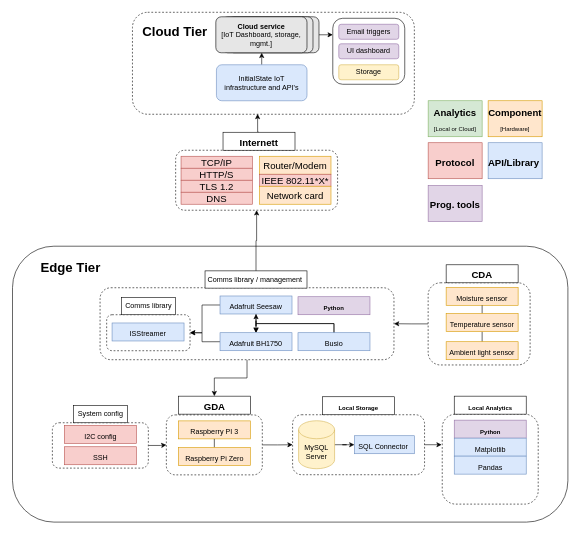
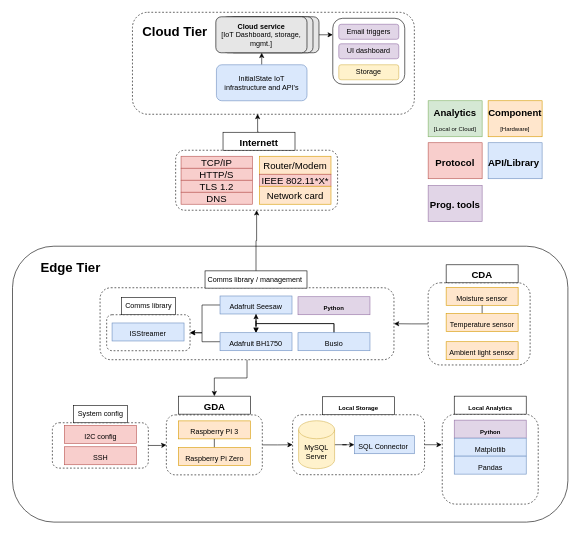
  <mxCell id="0" />
  <mxCell id="1" parent="0" />
  <mxCell id="2" value="" style="rounded=1;whiteSpace=wrap;html=1;fillColor=#FFFFFF;strokeColor=#000000;" parent="1" vertex="1"><mxGeometry x="20" y="410" width="926" height="460" as="geometry" /></mxCell>
  <mxCell id="3" value="" style="rounded=1;whiteSpace=wrap;html=1;dashed=1;fontSize=16;" parent="1" vertex="1"><mxGeometry x="292" y="250" width="270" height="100" as="geometry" /></mxCell>
  <mxCell id="4" value="" style="rounded=1;whiteSpace=wrap;html=1;fontSize=16;dashed=1;" parent="1" vertex="1"><mxGeometry x="487" y="691" width="220" height="100" as="geometry" /></mxCell>
  <mxCell id="5" style="edgeStyle=orthogonalEdgeStyle;rounded=0;orthogonalLoop=1;jettySize=auto;html=1;exitX=1;exitY=0.5;exitDx=0;exitDy=0;entryX=0;entryY=0.5;entryDx=0;entryDy=0;" edge="1" parent="1" source="6" target="4"><mxGeometry relative="1" as="geometry" /></mxCell>
  <mxCell id="6" value="" style="rounded=1;whiteSpace=wrap;html=1;dashed=1;fontSize=16;" parent="1" vertex="1"><mxGeometry x="276.5" y="691.25" width="160" height="100" as="geometry" /></mxCell>
  <mxCell id="7" value="&lt;font size=&quot;1&quot;&gt;&lt;b style=&quot;font-size: 16px&quot;&gt;GDA&lt;/b&gt;&lt;/font&gt;" style="rounded=0;whiteSpace=wrap;html=1;fontSize=21;" parent="1" vertex="1"><mxGeometry x="296.5" y="660" width="120" height="30" as="geometry" /></mxCell>
  <mxCell id="8" style="edgeStyle=orthogonalEdgeStyle;rounded=0;orthogonalLoop=1;jettySize=auto;html=1;entryX=1;entryY=0.5;entryDx=0;entryDy=0;" edge="1" parent="1" source="9" target="11"><mxGeometry relative="1" as="geometry" /></mxCell>
  <mxCell id="9" value="" style="rounded=1;whiteSpace=wrap;html=1;dashed=1;fontSize=16;" parent="1" vertex="1"><mxGeometry x="713" y="471" width="170" height="137" as="geometry" /></mxCell>
  <mxCell id="10" style="edgeStyle=orthogonalEdgeStyle;rounded=0;orthogonalLoop=1;jettySize=auto;html=1;entryX=0.5;entryY=0;entryDx=0;entryDy=0;" edge="1" parent="1" source="11" target="7"><mxGeometry relative="1" as="geometry" /></mxCell>
  <mxCell id="11" value="" style="rounded=1;whiteSpace=wrap;html=1;dashed=1;fontSize=16;" parent="1" vertex="1"><mxGeometry x="166" y="479.25" width="490" height="120" as="geometry" /></mxCell>
  <mxCell id="12" value="&lt;b&gt;&lt;font style=&quot;font-size: 22px&quot;&gt;Edge Tier&lt;/font&gt;&lt;/b&gt;" style="rounded=0;whiteSpace=wrap;html=1;strokeColor=#FFFFFF;fillColor=#FFFFFF;" parent="1" vertex="1"><mxGeometry x="57" y="421" width="120" height="50" as="geometry" /></mxCell>
  <mxCell id="13" value="" style="rounded=1;whiteSpace=wrap;html=1;fillColor=#FFFFFF;strokeColor=#000000;dashed=1;" parent="1" vertex="1"><mxGeometry x="220" y="20" width="470" height="170" as="geometry" /></mxCell>
  <mxCell id="14" style="edgeStyle=orthogonalEdgeStyle;rounded=0;orthogonalLoop=1;jettySize=auto;html=1;exitX=1;exitY=0.5;exitDx=0;exitDy=0;exitPerimeter=0;fontSize=16;" parent="1" source="15" target="24" edge="1"><mxGeometry relative="1" as="geometry" /></mxCell>
  <mxCell id="15" value="MySQL&lt;br&gt;Server" style="shape=cylinder3;whiteSpace=wrap;html=1;boundedLbl=1;backgroundOutline=1;size=15;fillColor=#fff2cc;strokeColor=#d6b656;" parent="1" vertex="1"><mxGeometry x="497" y="701" width="60" height="80" as="geometry" /></mxCell>
  <mxCell id="16" style="edgeStyle=orthogonalEdgeStyle;rounded=0;orthogonalLoop=1;jettySize=auto;html=1;exitX=1;exitY=0.5;exitDx=0;exitDy=0;entryX=0;entryY=0.25;entryDx=0;entryDy=0;fontSize=12;" parent="1" source="17" target="62" edge="1"><mxGeometry relative="1" as="geometry" /></mxCell>
  <mxCell id="17" value="" style="rounded=1;whiteSpace=wrap;html=1;fillColor=#E6E6E6;" parent="1" vertex="1"><mxGeometry x="380" y="27.5" width="151" height="60" as="geometry" /></mxCell>
  <mxCell id="18" value="" style="rounded=1;whiteSpace=wrap;html=1;fillColor=#E6E6E6;" parent="1" vertex="1"><mxGeometry x="370" y="27.5" width="151" height="60" as="geometry" /></mxCell>
  <mxCell id="19" value="&lt;b&gt;Cloud service&lt;br&gt;&lt;/b&gt;[IoT Dashboard, storage, mgmt.]" style="rounded=1;whiteSpace=wrap;html=1;fillColor=#E6E6E6;" parent="1" vertex="1"><mxGeometry x="359" y="27.5" width="152" height="60" as="geometry" /></mxCell>
  <mxCell id="20" style="edgeStyle=orthogonalEdgeStyle;rounded=0;orthogonalLoop=1;jettySize=auto;html=1;exitX=0.5;exitY=0;exitDx=0;exitDy=0;fontSize=12;" parent="1" source="21" target="19" edge="1"><mxGeometry relative="1" as="geometry" /></mxCell>
  <mxCell id="21" value="InitialState IoT infrastructure and API's" style="rounded=1;whiteSpace=wrap;html=1;fillColor=#dae8fc;strokeColor=#6c8ebf;" parent="1" vertex="1"><mxGeometry x="360" y="107.5" width="151" height="60" as="geometry" /></mxCell>
  <mxCell id="22" value="&lt;b&gt;&lt;font style=&quot;font-size: 22px&quot;&gt;Cloud Tier&lt;/font&gt;&lt;/b&gt;" style="rounded=0;whiteSpace=wrap;html=1;strokeColor=#FFFFFF;fillColor=#FFFFFF;" parent="1" vertex="1"><mxGeometry x="231" y="27.5" width="120" height="50" as="geometry" /></mxCell>
  <mxCell id="23" style="edgeStyle=orthogonalEdgeStyle;rounded=0;orthogonalLoop=1;jettySize=auto;html=1;exitX=1;exitY=0.5;exitDx=0;exitDy=0;" edge="1" parent="1" source="4"><mxGeometry relative="1" as="geometry"><mxPoint x="735.5" y="741.38" as="targetPoint" /></mxGeometry></mxCell>
  <mxCell id="24" value="&lt;font style=&quot;font-size: 12px&quot;&gt;SQL&amp;nbsp;Connector&amp;nbsp;&lt;/font&gt;" style="rounded=0;whiteSpace=wrap;html=1;fontSize=21;strokeColor=#6c8ebf;fillColor=#dae8fc;" parent="1" vertex="1"><mxGeometry x="590" y="726" width="100" height="30" as="geometry" /></mxCell>
  <mxCell id="25" value="&lt;font style=&quot;font-size: 12px&quot;&gt;Raspberry PI 3&lt;/font&gt;" style="rounded=0;whiteSpace=wrap;html=1;fontSize=21;strokeColor=#d79b00;fillColor=#ffe6cc;" parent="1" vertex="1"><mxGeometry x="296.5" y="701.25" width="120" height="30" as="geometry" /></mxCell>
  <mxCell id="26" style="edgeStyle=orthogonalEdgeStyle;rounded=0;orthogonalLoop=1;jettySize=auto;html=1;exitX=0.5;exitY=0;exitDx=0;exitDy=0;entryX=0.5;entryY=1;entryDx=0;entryDy=0;fontSize=12;endArrow=none;endFill=0;" parent="1" source="27" target="25" edge="1"><mxGeometry relative="1" as="geometry" /></mxCell>
  <mxCell id="27" value="&lt;font style=&quot;font-size: 12px&quot;&gt;Raspberry Pi Zero&lt;/font&gt;" style="rounded=0;whiteSpace=wrap;html=1;fontSize=21;strokeColor=#d79b00;fillColor=#ffe6cc;" parent="1" vertex="1"><mxGeometry x="296.5" y="745.63" width="120" height="30" as="geometry" /></mxCell>
  <mxCell id="28" value="&lt;font&gt;&lt;font style=&quot;font-size: 12px&quot;&gt;Moisture sensor&lt;/font&gt;&lt;br&gt;&lt;/font&gt;" style="rounded=0;whiteSpace=wrap;html=1;fontSize=21;strokeColor=#d79b00;fillColor=#ffe6cc;" parent="1" vertex="1"><mxGeometry x="743" y="478.5" width="120" height="30" as="geometry" /></mxCell>
- <mxCell id="29" style="edgeStyle=orthogonalEdgeStyle;rounded=0;orthogonalLoop=1;jettySize=auto;html=1;exitX=0.5;exitY=0;exitDx=0;exitDy=0;entryX=0.5;entryY=1;entryDx=0;entryDy=0;fontSize=12;endArrow=none;endFill=0;" parent="1" source="30" target="32" edge="1"><mxGeometry relative="1" as="geometry" /></mxCell>
  <mxCell id="30" value="&lt;font&gt;&lt;font style=&quot;font-size: 12px&quot;&gt;Ambient light sensor&lt;/font&gt;&lt;br&gt;&lt;/font&gt;" style="rounded=0;whiteSpace=wrap;html=1;fontSize=21;strokeColor=#d79b00;fillColor=#ffe6cc;" parent="1" vertex="1"><mxGeometry x="743" y="569.25" width="120" height="30" as="geometry" /></mxCell>
  <mxCell id="31" style="edgeStyle=orthogonalEdgeStyle;rounded=0;orthogonalLoop=1;jettySize=auto;html=1;exitX=0.5;exitY=0;exitDx=0;exitDy=0;entryX=0.5;entryY=1;entryDx=0;entryDy=0;fontSize=12;endArrow=none;endFill=0;" parent="1" source="32" target="28" edge="1"><mxGeometry relative="1" as="geometry" /></mxCell>
  <mxCell id="32" value="&lt;font style=&quot;line-height: 1&quot;&gt;&lt;font style=&quot;font-size: 12px&quot;&gt;Temperature sensor&lt;/font&gt;&lt;br&gt;&lt;/font&gt;" style="rounded=0;whiteSpace=wrap;html=1;fontSize=21;strokeColor=#d79b00;fillColor=#ffe6cc;" parent="1" vertex="1"><mxGeometry x="743" y="522.25" width="120" height="30" as="geometry" /></mxCell>
  <mxCell id="33" value="&lt;font size=&quot;1&quot;&gt;&lt;b style=&quot;font-size: 16px&quot;&gt;Component&lt;br&gt;&lt;/b&gt;[Hardware]&lt;br&gt;&lt;/font&gt;" style="rounded=0;whiteSpace=wrap;html=1;fontSize=21;strokeColor=#d79b00;fillColor=#ffe6cc;" parent="1" vertex="1"><mxGeometry x="813" y="167.5" width="90" height="60" as="geometry" /></mxCell>
  <mxCell id="34" value="&lt;font size=&quot;1&quot;&gt;&lt;b style=&quot;font-size: 16px&quot;&gt;API/Library&amp;nbsp;&lt;/b&gt;&lt;br&gt;&lt;/font&gt;" style="rounded=0;whiteSpace=wrap;html=1;fontSize=21;strokeColor=#6c8ebf;fillColor=#dae8fc;" parent="1" vertex="1"><mxGeometry x="813" y="237.5" width="90" height="60" as="geometry" /></mxCell>
  <mxCell id="35" value="" style="edgeStyle=orthogonalEdgeStyle;rounded=0;orthogonalLoop=1;jettySize=auto;html=1;fontSize=12;" parent="1" source="37" target="39" edge="1"><mxGeometry relative="1" as="geometry" /></mxCell>
  <mxCell id="36" style="edgeStyle=orthogonalEdgeStyle;rounded=0;orthogonalLoop=1;jettySize=auto;html=1;exitX=0;exitY=0.5;exitDx=0;exitDy=0;entryX=1;entryY=0.5;entryDx=0;entryDy=0;fontSize=12;" parent="1" source="37" target="66" edge="1"><mxGeometry relative="1" as="geometry"><Array as="points"><mxPoint x="336" y="508.25" /><mxPoint x="336" y="554.25" /></Array></mxGeometry></mxCell>
  <mxCell id="37" value="&lt;font style=&quot;font-size: 12px&quot;&gt;Adafruit Seesaw&lt;/font&gt;" style="rounded=0;whiteSpace=wrap;html=1;fontSize=21;strokeColor=#6c8ebf;fillColor=#dae8fc;" parent="1" vertex="1"><mxGeometry x="366" y="493" width="120" height="30" as="geometry" /></mxCell>
  <mxCell id="38" style="edgeStyle=orthogonalEdgeStyle;rounded=0;orthogonalLoop=1;jettySize=auto;html=1;exitX=0;exitY=0.5;exitDx=0;exitDy=0;entryX=1;entryY=0.5;entryDx=0;entryDy=0;fontSize=12;" parent="1" source="39" target="66" edge="1"><mxGeometry relative="1" as="geometry"><Array as="points"><mxPoint x="336" y="569.25" /><mxPoint x="336" y="554.25" /></Array></mxGeometry></mxCell>
  <mxCell id="39" value="&lt;font style=&quot;font-size: 12px&quot;&gt;Adafruit BH1750&lt;/font&gt;" style="rounded=0;whiteSpace=wrap;html=1;fontSize=21;strokeColor=#6c8ebf;fillColor=#dae8fc;" parent="1" vertex="1"><mxGeometry x="366" y="554.25" width="120" height="30" as="geometry" /></mxCell>
  <mxCell id="40" style="edgeStyle=orthogonalEdgeStyle;rounded=0;orthogonalLoop=1;jettySize=auto;html=1;entryX=0.5;entryY=1;entryDx=0;entryDy=0;fontSize=16;" parent="1" source="42" target="37" edge="1"><mxGeometry relative="1" as="geometry"><Array as="points"><mxPoint x="426" y="539" /></Array></mxGeometry></mxCell>
  <mxCell id="41" style="edgeStyle=orthogonalEdgeStyle;rounded=0;orthogonalLoop=1;jettySize=auto;html=1;fontSize=16;" parent="1" source="42" target="39" edge="1"><mxGeometry relative="1" as="geometry"><Array as="points"><mxPoint x="426" y="539" /></Array></mxGeometry></mxCell>
  <mxCell id="42" value="&lt;font style=&quot;font-size: 12px&quot;&gt;Busio&lt;/font&gt;" style="rounded=0;whiteSpace=wrap;html=1;fontSize=21;strokeColor=#6c8ebf;fillColor=#dae8fc;" parent="1" vertex="1"><mxGeometry x="496" y="554.25" width="120" height="30" as="geometry" /></mxCell>
  <mxCell id="43" value="&lt;font size=&quot;1&quot;&gt;&lt;b&gt;Python&lt;/b&gt;&lt;/font&gt;" style="rounded=0;whiteSpace=wrap;html=1;fontSize=21;strokeColor=#9673a6;fillColor=#e1d5e7;" parent="1" vertex="1"><mxGeometry x="496" y="494.25" width="120" height="30" as="geometry" /></mxCell>
  <mxCell id="44" value="&lt;font style=&quot;font-size: 16px&quot;&gt;&lt;b&gt;CDA&lt;/b&gt;&lt;/font&gt;" style="rounded=0;whiteSpace=wrap;html=1;fontSize=21;" parent="1" vertex="1"><mxGeometry x="743" y="441" width="120" height="30" as="geometry" /></mxCell>
  <mxCell id="45" value="&lt;span style=&quot;font-size: 16px&quot;&gt;&lt;b&gt;Analytics&lt;br&gt;&lt;/b&gt;&lt;/span&gt;&lt;font size=&quot;1&quot;&gt;[Local or Cloud]&lt;br&gt;&lt;/font&gt;" style="rounded=0;whiteSpace=wrap;html=1;fontSize=21;strokeColor=#82b366;fillColor=#d5e8d4;" parent="1" vertex="1"><mxGeometry x="713" y="167.5" width="90" height="60" as="geometry" /></mxCell>
  <mxCell id="46" value="TCP/IP" style="rounded=0;whiteSpace=wrap;html=1;fontSize=16;fillColor=#f8cecc;strokeColor=#b85450;" parent="1" vertex="1"><mxGeometry x="301" y="260" width="119" height="20" as="geometry" /></mxCell>
  <mxCell id="47" value="Router/Modem" style="rounded=0;whiteSpace=wrap;html=1;fontSize=16;fillColor=#ffe6cc;strokeColor=#d79b00;" parent="1" vertex="1"><mxGeometry x="432" y="260" width="119" height="30" as="geometry" /></mxCell>
  <mxCell id="48" value="&lt;span style=&quot;font-size: 16px&quot;&gt;&lt;b&gt;Protocol&lt;/b&gt;&lt;/span&gt;&lt;font size=&quot;1&quot;&gt;&lt;br&gt;&lt;/font&gt;" style="rounded=0;whiteSpace=wrap;html=1;fontSize=21;strokeColor=#b85450;fillColor=#f8cecc;" parent="1" vertex="1"><mxGeometry x="713" y="237.5" width="90" height="60" as="geometry" /></mxCell>
  <mxCell id="49" style="edgeStyle=orthogonalEdgeStyle;rounded=0;orthogonalLoop=1;jettySize=auto;html=1;exitX=0.5;exitY=0;exitDx=0;exitDy=0;fontSize=16;entryX=0.444;entryY=0.997;entryDx=0;entryDy=0;entryPerimeter=0;" parent="1" source="50" target="13" edge="1"><mxGeometry relative="1" as="geometry"><Array as="points" /></mxGeometry></mxCell>
  <mxCell id="50" value="&lt;font size=&quot;1&quot;&gt;&lt;b style=&quot;font-size: 16px&quot;&gt;Internett&lt;/b&gt;&lt;/font&gt;" style="rounded=0;whiteSpace=wrap;html=1;fontSize=21;" parent="1" vertex="1"><mxGeometry x="371" y="220" width="120" height="30" as="geometry" /></mxCell>
  <mxCell id="51" value="&lt;font size=&quot;1&quot;&gt;&lt;b&gt;Local Storage&lt;/b&gt;&lt;/font&gt;" style="rounded=0;whiteSpace=wrap;html=1;fontSize=21;" parent="1" vertex="1"><mxGeometry x="537" y="661" width="120" height="30" as="geometry" /></mxCell>
  <mxCell id="52" value="" style="rounded=1;whiteSpace=wrap;html=1;fontSize=16;dashed=1;" parent="1" vertex="1"><mxGeometry x="736.5" y="690" width="160" height="150" as="geometry" /></mxCell>
  <mxCell id="53" value="&lt;font size=&quot;1&quot;&gt;&lt;b&gt;Local Analytics&lt;/b&gt;&lt;/font&gt;" style="rounded=0;whiteSpace=wrap;html=1;fontSize=21;" parent="1" vertex="1"><mxGeometry x="756.5" y="660" width="120" height="30" as="geometry" /></mxCell>
  <mxCell id="54" value="&lt;font size=&quot;1&quot;&gt;&lt;b&gt;Python&lt;/b&gt;&lt;/font&gt;" style="rounded=0;whiteSpace=wrap;html=1;fontSize=21;strokeColor=#9673a6;fillColor=#e1d5e7;" parent="1" vertex="1"><mxGeometry x="756.5" y="700" width="120" height="30" as="geometry" /></mxCell>
  <mxCell id="55" value="&lt;span style=&quot;font-size: 16px&quot;&gt;&lt;b&gt;Prog. tools&lt;/b&gt;&lt;/span&gt;" style="rounded=0;whiteSpace=wrap;html=1;fontSize=21;strokeColor=#9673a6;fillColor=#e1d5e7;" parent="1" vertex="1"><mxGeometry x="713" y="308.75" width="90" height="60" as="geometry" /></mxCell>
  <mxCell id="56" value="&lt;font style=&quot;font-size: 12px&quot;&gt;Matplotlib&lt;/font&gt;" style="rounded=0;whiteSpace=wrap;html=1;fontSize=21;strokeColor=#6c8ebf;fillColor=#dae8fc;" parent="1" vertex="1"><mxGeometry x="756.5" y="730" width="120" height="30" as="geometry" /></mxCell>
  <mxCell id="57" value="&lt;font style=&quot;font-size: 12px&quot;&gt;Pandas&lt;/font&gt;" style="rounded=0;whiteSpace=wrap;html=1;fontSize=21;strokeColor=#6c8ebf;fillColor=#dae8fc;" parent="1" vertex="1"><mxGeometry x="756.5" y="760" width="120" height="30" as="geometry" /></mxCell>
  <mxCell id="58" style="edgeStyle=orthogonalEdgeStyle;rounded=0;orthogonalLoop=1;jettySize=auto;html=1;entryX=0;entryY=0.5;entryDx=0;entryDy=0;" edge="1" parent="1" source="59" target="6"><mxGeometry relative="1" as="geometry" /></mxCell>
  <mxCell id="59" value="" style="rounded=1;whiteSpace=wrap;html=1;dashed=1;fontSize=16;" parent="1" vertex="1"><mxGeometry x="86.5" y="704.37" width="160" height="75.63" as="geometry" /></mxCell>
  <mxCell id="60" value="&lt;span style=&quot;font-size: 12px&quot;&gt;I2C config&lt;/span&gt;" style="rounded=0;whiteSpace=wrap;html=1;fontSize=21;strokeColor=#b85450;fillColor=#f8cecc;" parent="1" vertex="1"><mxGeometry x="106.5" y="708.75" width="120" height="30" as="geometry" /></mxCell>
  <mxCell id="61" value="&lt;span style=&quot;font-size: 12px&quot;&gt;SSH&lt;/span&gt;" style="rounded=0;whiteSpace=wrap;html=1;fontSize=21;strokeColor=#b85450;fillColor=#f8cecc;" parent="1" vertex="1"><mxGeometry x="106.5" y="744.37" width="120" height="30" as="geometry" /></mxCell>
  <mxCell id="62" value="" style="rounded=1;whiteSpace=wrap;html=1;fillColor=#FFFFFF;" parent="1" vertex="1"><mxGeometry x="554" y="30" width="120" height="110" as="geometry" /></mxCell>
  <mxCell id="63" value="Email triggers" style="rounded=1;whiteSpace=wrap;html=1;fillColor=#e1d5e7;strokeColor=#9673a6;" parent="1" vertex="1"><mxGeometry x="564" y="40" width="100" height="25" as="geometry" /></mxCell>
  <mxCell id="64" value="UI dashboard" style="rounded=1;whiteSpace=wrap;html=1;fillColor=#e1d5e7;strokeColor=#9673a6;" parent="1" vertex="1"><mxGeometry x="564" y="72.5" width="100" height="25" as="geometry" /></mxCell>
  <mxCell id="65" value="Storage" style="rounded=1;whiteSpace=wrap;html=1;fillColor=#fff2cc;strokeColor=#d6b656;" parent="1" vertex="1"><mxGeometry x="564" y="107.5" width="100" height="25" as="geometry" /></mxCell>
  <mxCell id="66" value="" style="rounded=1;whiteSpace=wrap;html=1;dashed=1;fontSize=12;strokeColor=#000000;" parent="1" vertex="1"><mxGeometry x="177" y="524.25" width="139" height="60" as="geometry" /></mxCell>
  <mxCell id="67" value="&lt;font style=&quot;font-size: 12px&quot;&gt;ISStreamer&lt;/font&gt;" style="rounded=0;whiteSpace=wrap;html=1;fontSize=21;strokeColor=#6c8ebf;fillColor=#dae8fc;" parent="1" vertex="1"><mxGeometry x="186" y="538" width="120" height="30" as="geometry" /></mxCell>
  <mxCell id="68" value="Comms library" style="rounded=0;whiteSpace=wrap;html=1;fontSize=12;strokeColor=#000000;" parent="1" vertex="1"><mxGeometry x="201.5" y="495.5" width="90" height="28.75" as="geometry" /></mxCell>
  <mxCell id="69" value="System config" style="rounded=0;whiteSpace=wrap;html=1;fontSize=12;strokeColor=#000000;" parent="1" vertex="1"><mxGeometry x="121.5" y="675.62" width="90" height="28.75" as="geometry" /></mxCell>
  <mxCell id="70" style="edgeStyle=orthogonalEdgeStyle;rounded=0;orthogonalLoop=1;jettySize=auto;html=1;exitX=0.5;exitY=0;exitDx=0;exitDy=0;entryX=0.5;entryY=1;entryDx=0;entryDy=0;" edge="1" parent="1" source="71" target="3"><mxGeometry relative="1" as="geometry" /></mxCell>
  <mxCell id="71" value="Comms library / management&amp;nbsp;" style="rounded=0;whiteSpace=wrap;html=1;fontSize=12;strokeColor=#000000;" parent="1" vertex="1"><mxGeometry x="341" y="451.13" width="170" height="28.75" as="geometry" /></mxCell>
  <mxCell id="72" value="HTTP/S" style="rounded=0;whiteSpace=wrap;html=1;fontSize=16;fillColor=#f8cecc;strokeColor=#b85450;" vertex="1" parent="1"><mxGeometry x="301" y="280" width="119" height="20" as="geometry" /></mxCell>
  <mxCell id="73" value="&lt;span style=&quot;font-family: &amp;#34;helvetica&amp;#34;&quot;&gt;IEEE 802.11*X*&lt;/span&gt;" style="rounded=0;whiteSpace=wrap;html=1;fontSize=16;fillColor=#f8cecc;strokeColor=#b85450;" vertex="1" parent="1"><mxGeometry x="432" y="290" width="119" height="20" as="geometry" /></mxCell>
  <mxCell id="74" value="TLS 1.2" style="rounded=0;whiteSpace=wrap;html=1;fontSize=16;fillColor=#f8cecc;strokeColor=#b85450;" vertex="1" parent="1"><mxGeometry x="301" y="300" width="119" height="20" as="geometry" /></mxCell>
  <mxCell id="75" value="DNS" style="rounded=0;whiteSpace=wrap;html=1;fontSize=16;fillColor=#f8cecc;strokeColor=#b85450;" vertex="1" parent="1"><mxGeometry x="301" y="320" width="119" height="20" as="geometry" /></mxCell>
  <mxCell id="76" value="Network card" style="rounded=0;whiteSpace=wrap;html=1;fontSize=16;fillColor=#ffe6cc;strokeColor=#d79b00;" vertex="1" parent="1"><mxGeometry x="432" y="310" width="119" height="30" as="geometry" /></mxCell>
